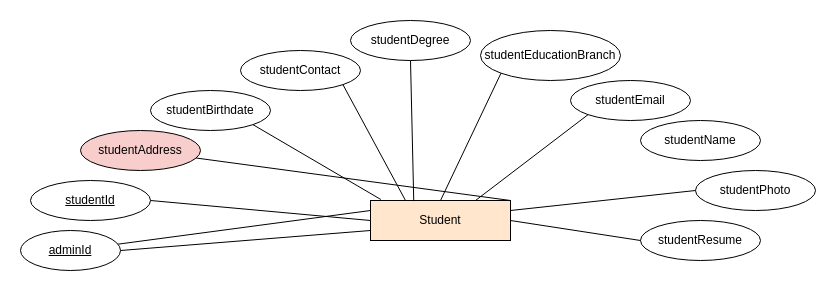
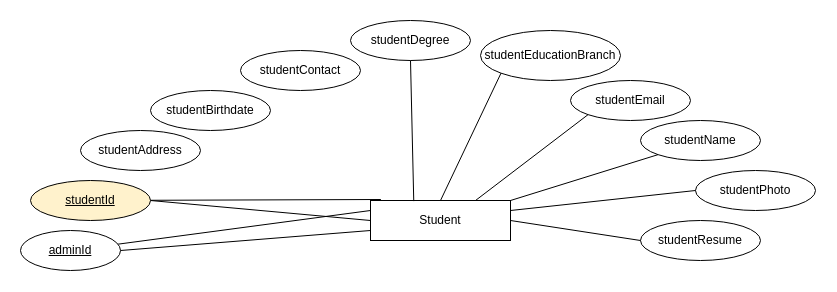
  <mxCell id="0" />
  <mxCell id="1" parent="0" />
- <mxCell id="2" value="Student" style="rounded=0;whiteSpace=wrap;html=1;fillColor=#ffe6cc;" vertex="1" parent="1"><mxGeometry x="370" y="200" width="140" height="40" as="geometry" /></mxCell>
+ <mxCell id="2" value="Student" style="rounded=0;whiteSpace=wrap;html=1;" vertex="1" parent="1"><mxGeometry x="370" y="200" width="140" height="40" as="geometry" /></mxCell>
  <mxCell id="3" value="studentName" style="ellipse;whiteSpace=wrap;html=1;" vertex="1" parent="1"><mxGeometry x="640" y="120" width="120" height="40" as="geometry" /></mxCell>
  <mxCell id="4" value="studentEmail" style="ellipse;whiteSpace=wrap;html=1;" vertex="1" parent="1"><mxGeometry x="570" y="80" width="120" height="40" as="geometry" /></mxCell>
  <mxCell id="5" value="studentEducationBranch" style="ellipse;whiteSpace=wrap;html=1;" vertex="1" parent="1"><mxGeometry x="480" y="30" width="140" height="50" as="geometry" /></mxCell>
  <mxCell id="6" value="studentDegree" style="ellipse;whiteSpace=wrap;html=1;" vertex="1" parent="1"><mxGeometry x="350" y="20" width="120" height="40" as="geometry" /></mxCell>
  <mxCell id="7" value="studentContact" style="ellipse;whiteSpace=wrap;html=1;" vertex="1" parent="1"><mxGeometry x="240" y="50" width="120" height="40" as="geometry" /></mxCell>
  <mxCell id="8" value="studentBirthdate" style="ellipse;whiteSpace=wrap;html=1;" vertex="1" parent="1"><mxGeometry x="150" y="90" width="120" height="40" as="geometry" /></mxCell>
- <mxCell id="9" value="studentAddress" style="ellipse;whiteSpace=wrap;html=1;fillColor=#f8cecc;" vertex="1" parent="1"><mxGeometry x="80" y="130" width="120" height="40" as="geometry" /></mxCell>
+ <mxCell id="9" value="studentAddress" style="ellipse;whiteSpace=wrap;html=1;" vertex="1" parent="1"><mxGeometry x="80" y="130" width="120" height="40" as="geometry" /></mxCell>
  <mxCell id="10" value="" style="endArrow=none;html=1;rounded=0;entryX=0.5;entryY=1;entryDx=0;entryDy=0;exitX=0.309;exitY=0.015;exitDx=0;exitDy=0;exitPerimeter=0;" edge="1" parent="1" source="2" target="6"><mxGeometry width="50" height="50" relative="1" as="geometry"><mxPoint x="500" y="170" as="sourcePoint" /><mxPoint x="550" y="120" as="targetPoint" /></mxGeometry></mxCell>
  <mxCell id="11" value="" style="endArrow=none;html=1;rounded=0;entryX=0;entryY=1;entryDx=0;entryDy=0;exitX=0.5;exitY=0;exitDx=0;exitDy=0;" edge="1" parent="1" source="2" target="5"><mxGeometry width="50" height="50" relative="1" as="geometry"><mxPoint x="510" y="180" as="sourcePoint" /><mxPoint x="530" y="130" as="targetPoint" /></mxGeometry></mxCell>
  <mxCell id="12" value="" style="endArrow=none;html=1;rounded=0;entryX=0;entryY=1;entryDx=0;entryDy=0;exitX=0.75;exitY=0;exitDx=0;exitDy=0;" edge="1" parent="1" source="2" target="4"><mxGeometry width="50" height="50" relative="1" as="geometry"><mxPoint x="520" y="190" as="sourcePoint" /><mxPoint x="570" y="140" as="targetPoint" /></mxGeometry></mxCell>
  <mxCell id="13" value="" style="endArrow=none;html=1;rounded=0;entryX=1;entryY=0.5;entryDx=0;entryDy=0;exitX=0;exitY=0.75;exitDx=0;exitDy=0;" edge="1" parent="1" source="2"><mxGeometry width="50" height="50" relative="1" as="geometry"><mxPoint x="530" y="200" as="sourcePoint" /><mxPoint x="120" y="250" as="targetPoint" /></mxGeometry></mxCell>
  <mxCell id="14" value="" style="endArrow=none;html=1;rounded=0;entryX=1;entryY=0.5;entryDx=0;entryDy=0;exitX=0;exitY=0.5;exitDx=0;exitDy=0;" edge="1" parent="1" source="2"><mxGeometry width="50" height="50" relative="1" as="geometry"><mxPoint x="550" y="220" as="sourcePoint" /><mxPoint x="150" y="200" as="targetPoint" /></mxGeometry></mxCell>
- <mxCell id="15" value="" style="endArrow=none;html=1;rounded=0;exitX=1;exitY=0;exitDx=0;exitDy=0;exitPerimeter=0;" edge="1" parent="1" source="2" target="9"><mxGeometry width="50" height="50" relative="1" as="geometry"><mxPoint x="560" y="230" as="sourcePoint" /><mxPoint x="610" y="180" as="targetPoint" /></mxGeometry></mxCell>
+ <mxCell id="15" value="" style="endArrow=none;html=1;rounded=0;entryX=0;entryY=1;entryDx=0;entryDy=0;exitX=1;exitY=0;exitDx=0;exitDy=0;exitPerimeter=0;" edge="1" parent="1" source="2" target="3"><mxGeometry width="50" height="50" relative="1" as="geometry"><mxPoint x="560" y="230" as="sourcePoint" /><mxPoint x="610" y="180" as="targetPoint" /></mxGeometry></mxCell>
  <mxCell id="16" value="" style="endArrow=none;html=1;rounded=0;exitX=0;exitY=0.25;exitDx=0;exitDy=0;" edge="1" parent="1" source="2" target="24"><mxGeometry width="50" height="50" relative="1" as="geometry"><mxPoint x="570" y="240" as="sourcePoint" /><mxPoint x="620" y="190" as="targetPoint" /></mxGeometry></mxCell>
- <mxCell id="17" value="" style="endArrow=none;html=1;rounded=0;entryX=1;entryY=1;entryDx=0;entryDy=0;exitX=0.074;exitY=-0.025;exitDx=0;exitDy=0;exitPerimeter=0;" edge="1" parent="1" source="2" target="8"><mxGeometry width="50" height="50" relative="1" as="geometry"><mxPoint x="580" y="250" as="sourcePoint" /><mxPoint x="630" y="200" as="targetPoint" /></mxGeometry></mxCell>
- <mxCell id="18" value="" style="endArrow=none;html=1;rounded=0;entryX=1;entryY=1;entryDx=0;entryDy=0;exitX=0.25;exitY=0;exitDx=0;exitDy=0;" edge="1" parent="1" source="2" target="7"><mxGeometry width="50" height="50" relative="1" as="geometry"><mxPoint x="590" y="260" as="sourcePoint" /><mxPoint x="640" y="210" as="targetPoint" /></mxGeometry></mxCell>
- <mxCell id="19" value="studentId" style="ellipse;whiteSpace=wrap;html=1;align=center;fontStyle=4;" vertex="1" parent="1"><mxGeometry x="30" y="180" width="120" height="40" as="geometry" /></mxCell>
+ <mxCell id="17" value="" style="endArrow=none;html=1;rounded=0;exitX=0.074;exitY=-0.025;exitDx=0;exitDy=0;exitPerimeter=0;" edge="1" parent="1" source="2" target="19"><mxGeometry width="50" height="50" relative="1" as="geometry"><mxPoint x="580" y="250" as="sourcePoint" /><mxPoint x="630" y="200" as="targetPoint" /></mxGeometry></mxCell>
+ <mxCell id="19" value="studentId" style="ellipse;whiteSpace=wrap;html=1;align=center;fontStyle=4;fillColor=#fff2cc;" vertex="1" parent="1"><mxGeometry x="30" y="180" width="120" height="40" as="geometry" /></mxCell>
  <mxCell id="20" value="studentResume" style="ellipse;whiteSpace=wrap;html=1;" vertex="1" parent="1"><mxGeometry x="640" y="220" width="120" height="40" as="geometry" /></mxCell>
  <mxCell id="21" value="studentPhoto" style="ellipse;whiteSpace=wrap;html=1;" vertex="1" parent="1"><mxGeometry x="695" y="170" width="120" height="40" as="geometry" /></mxCell>
  <mxCell id="22" value="" style="endArrow=none;html=1;rounded=0;exitX=1;exitY=0.5;exitDx=0;exitDy=0;entryX=0;entryY=0.5;entryDx=0;entryDy=0;" edge="1" parent="1" source="2" target="20"><mxGeometry width="50" height="50" relative="1" as="geometry"><mxPoint x="500" y="170" as="sourcePoint" /><mxPoint x="630" y="230" as="targetPoint" /></mxGeometry></mxCell>
  <mxCell id="23" value="" style="endArrow=none;html=1;rounded=0;entryX=0;entryY=0.5;entryDx=0;entryDy=0;exitX=1;exitY=0.25;exitDx=0;exitDy=0;" edge="1" parent="1" source="2" target="21"><mxGeometry width="50" height="50" relative="1" as="geometry"><mxPoint x="510" y="180" as="sourcePoint" /><mxPoint x="560" y="130" as="targetPoint" /></mxGeometry></mxCell>
  <mxCell id="24" value="adminId" style="ellipse;whiteSpace=wrap;html=1;align=center;fontStyle=4;" vertex="1" parent="1"><mxGeometry x="20" y="230" width="100" height="40" as="geometry" /></mxCell>
